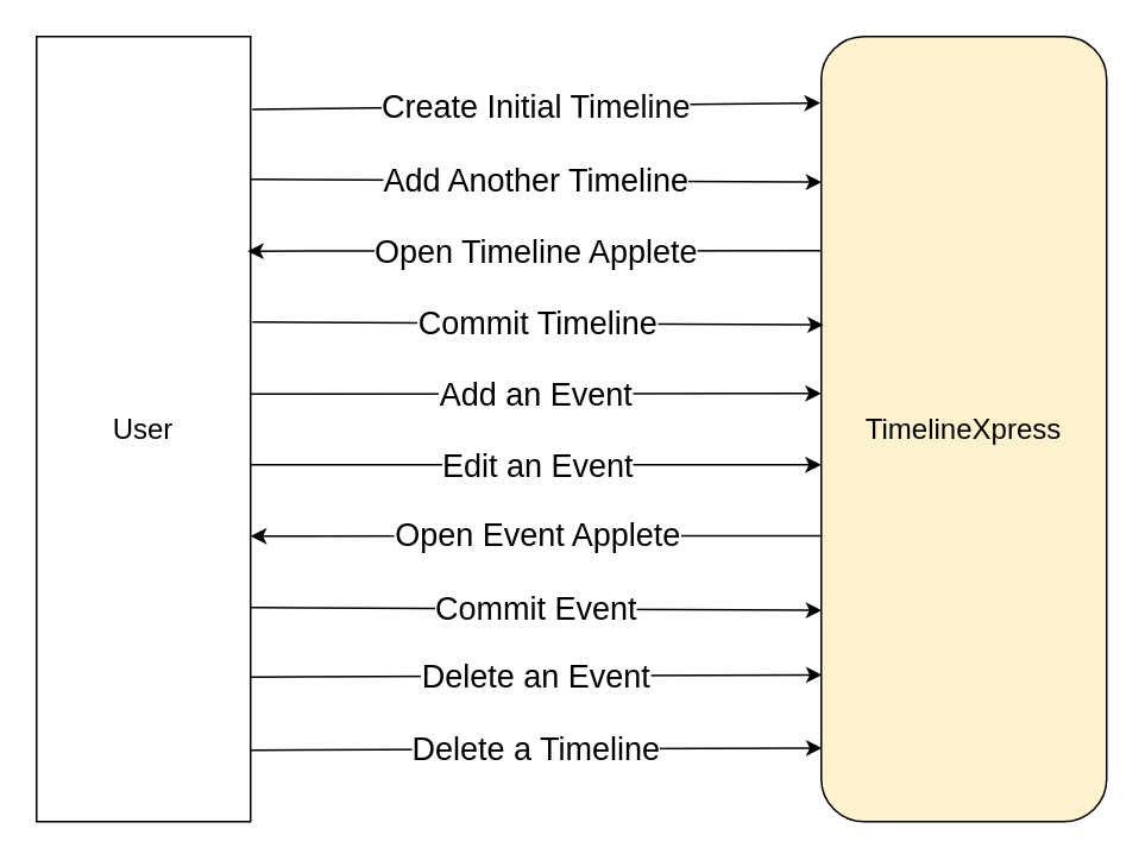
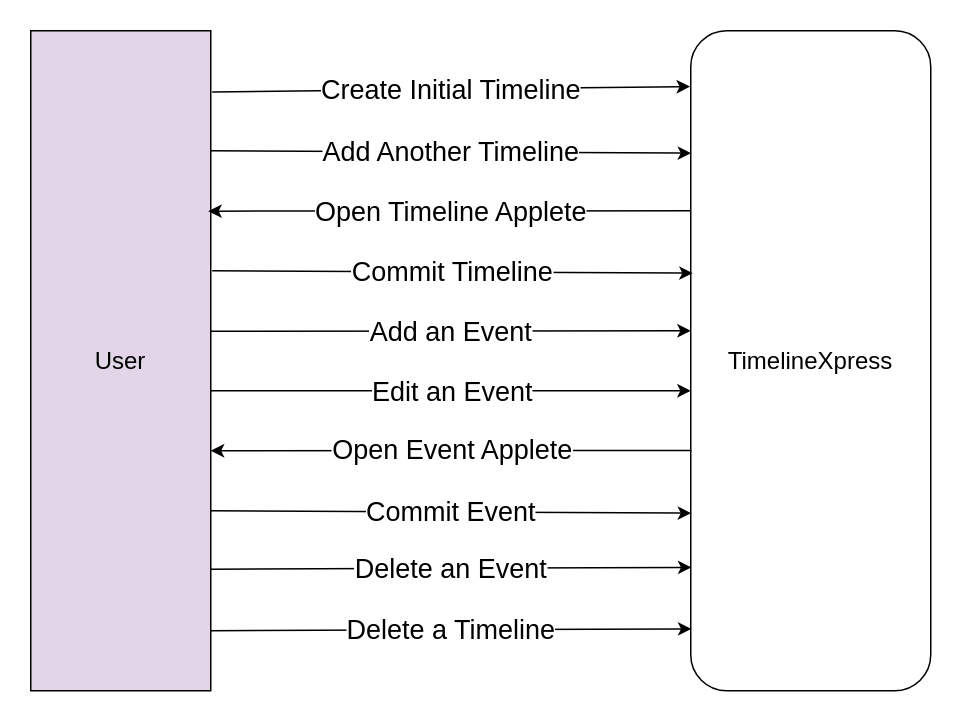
  <mxCell id="0" />
  <mxCell id="1" parent="0" />
- <mxCell id="2" value="&lt;font size=&quot;3&quot;&gt;TimelineXpress&lt;/font&gt;" style="rounded=1;whiteSpace=wrap;html=1;fillColor=#fff2cc;" parent="1" vertex="1"><mxGeometry x="460" y="20" width="160" height="440" as="geometry" /></mxCell>
- <mxCell id="3" value="&lt;font size=&quot;3&quot;&gt;User&lt;/font&gt;" style="rounded=0;whiteSpace=wrap;html=1;" parent="1" vertex="1"><mxGeometry x="20" y="20" width="120" height="440" as="geometry" /></mxCell>
+ <mxCell id="2" value="&lt;font size=&quot;3&quot;&gt;TimelineXpress&lt;/font&gt;" style="rounded=1;whiteSpace=wrap;html=1;" parent="1" vertex="1"><mxGeometry x="460" y="20" width="160" height="440" as="geometry" /></mxCell>
+ <mxCell id="3" value="&lt;font size=&quot;3&quot;&gt;User&lt;/font&gt;" style="rounded=0;whiteSpace=wrap;html=1;fillColor=#e1d5e7;" parent="1" vertex="1"><mxGeometry x="20" y="20" width="120" height="440" as="geometry" /></mxCell>
  <mxCell id="4" value="" style="endArrow=classic;html=1;rounded=0;fontSize=18;exitX=1.008;exitY=0.117;exitDx=0;exitDy=0;exitPerimeter=0;entryX=-0.003;entryY=0.108;entryDx=0;entryDy=0;entryPerimeter=0;" parent="1" edge="1"><mxGeometry relative="1" as="geometry"><mxPoint x="140.96" y="60.8" as="sourcePoint" /><mxPoint x="459.52" y="57.2" as="targetPoint" /></mxGeometry></mxCell>
  <mxCell id="5" value="Create Initial Timeline" style="edgeLabel;resizable=0;html=1;align=center;verticalAlign=middle;fontSize=18;" parent="4" connectable="0" vertex="1"><mxGeometry relative="1" as="geometry" /></mxCell>
  <mxCell id="6" value="" style="endArrow=classic;html=1;rounded=0;fontSize=18;exitX=1;exitY=0.226;exitDx=0;exitDy=0;exitPerimeter=0;" parent="1" edge="1"><mxGeometry relative="1" as="geometry"><mxPoint x="140" y="220.36" as="sourcePoint" /><mxPoint x="460" y="220" as="targetPoint" /></mxGeometry></mxCell>
  <mxCell id="7" value="Add an Event" style="edgeLabel;resizable=0;html=1;align=center;verticalAlign=middle;fontSize=18;" parent="6" connectable="0" vertex="1"><mxGeometry relative="1" as="geometry" /></mxCell>
  <mxCell id="8" value="" style="endArrow=classic;html=1;rounded=0;fontSize=18;" parent="1" edge="1"><mxGeometry relative="1" as="geometry"><mxPoint x="140" y="260" as="sourcePoint" /><mxPoint x="460" y="260" as="targetPoint" /></mxGeometry></mxCell>
  <mxCell id="9" value="Edit an Event" style="edgeLabel;resizable=0;html=1;align=center;verticalAlign=middle;fontSize=18;" parent="8" connectable="0" vertex="1"><mxGeometry relative="1" as="geometry" /></mxCell>
  <mxCell id="10" value="" style="endArrow=classic;html=1;rounded=0;fontSize=18;entryX=0.003;entryY=0.441;entryDx=0;entryDy=0;entryPerimeter=0;" parent="1" edge="1"><mxGeometry relative="1" as="geometry"><mxPoint x="140" y="379" as="sourcePoint" /><mxPoint x="460.48" y="377.76" as="targetPoint" /></mxGeometry></mxCell>
  <mxCell id="11" value="Delete an Event" style="edgeLabel;resizable=0;html=1;align=center;verticalAlign=middle;fontSize=18;" parent="10" connectable="0" vertex="1"><mxGeometry relative="1" as="geometry" /></mxCell>
  <mxCell id="12" value="" style="endArrow=classic;html=1;rounded=0;fontSize=18;entryX=0.002;entryY=0.56;entryDx=0;entryDy=0;entryPerimeter=0;" parent="1" edge="1"><mxGeometry relative="1" as="geometry"><mxPoint x="140" y="100" as="sourcePoint" /><mxPoint x="460.32" y="101.6" as="targetPoint" /></mxGeometry></mxCell>
  <mxCell id="13" value="Add Another Timeline" style="edgeLabel;resizable=0;html=1;align=center;verticalAlign=middle;fontSize=18;" parent="12" connectable="0" vertex="1"><mxGeometry relative="1" as="geometry" /></mxCell>
  <mxCell id="14" value="" style="endArrow=classic;html=1;rounded=0;entryX=0.986;entryY=0.223;entryDx=0;entryDy=0;entryPerimeter=0;" parent="1" edge="1"><mxGeometry relative="1" as="geometry"><mxPoint x="460" y="140" as="sourcePoint" /><mxPoint x="138.32" y="140.28" as="targetPoint" /></mxGeometry></mxCell>
  <mxCell id="15" value="&lt;font style=&quot;font-size: 18px;&quot;&gt;Open Timeline Applete&lt;/font&gt;" style="edgeLabel;resizable=0;html=1;;align=center;verticalAlign=middle;" parent="14" connectable="0" vertex="1"><mxGeometry relative="1" as="geometry" /></mxCell>
  <mxCell id="16" value="" style="endArrow=classic;html=1;rounded=0;entryX=0.986;entryY=0.223;entryDx=0;entryDy=0;entryPerimeter=0;exitX=0.003;exitY=0.555;exitDx=0;exitDy=0;exitPerimeter=0;" parent="1" edge="1"><mxGeometry relative="1" as="geometry"><mxPoint x="460.48" y="299.8" as="sourcePoint" /><mxPoint x="140" y="300" as="targetPoint" /></mxGeometry></mxCell>
  <mxCell id="17" value="&lt;font style=&quot;font-size: 18px;&quot;&gt;Open Event Applete&lt;/font&gt;" style="edgeLabel;resizable=0;html=1;;align=center;verticalAlign=middle;" parent="16" connectable="0" vertex="1"><mxGeometry relative="1" as="geometry" /></mxCell>
  <mxCell id="18" value="" style="endArrow=classic;html=1;rounded=0;fontSize=18;entryX=0.002;entryY=0.56;entryDx=0;entryDy=0;entryPerimeter=0;" parent="1" edge="1"><mxGeometry relative="1" as="geometry"><mxPoint x="141" y="180" as="sourcePoint" /><mxPoint x="461.32" y="181.6" as="targetPoint" /></mxGeometry></mxCell>
  <mxCell id="19" value="Commit Timeline" style="edgeLabel;resizable=0;html=1;align=center;verticalAlign=middle;fontSize=18;" parent="18" connectable="0" vertex="1"><mxGeometry relative="1" as="geometry" /></mxCell>
  <mxCell id="20" value="" style="endArrow=classic;html=1;rounded=0;fontSize=18;entryX=0.002;entryY=0.56;entryDx=0;entryDy=0;entryPerimeter=0;" parent="1" edge="1"><mxGeometry relative="1" as="geometry"><mxPoint x="140" y="340" as="sourcePoint" /><mxPoint x="460.32" y="341.6" as="targetPoint" /></mxGeometry></mxCell>
  <mxCell id="21" value="Commit Event" style="edgeLabel;resizable=0;html=1;align=center;verticalAlign=middle;fontSize=18;" parent="20" connectable="0" vertex="1"><mxGeometry relative="1" as="geometry" /></mxCell>
  <mxCell id="22" value="" style="endArrow=classic;html=1;rounded=0;fontSize=18;entryX=0.003;entryY=0.441;entryDx=0;entryDy=0;entryPerimeter=0;" parent="1" edge="1"><mxGeometry relative="1" as="geometry"><mxPoint x="140" y="420" as="sourcePoint" /><mxPoint x="460.48" y="418.76" as="targetPoint" /></mxGeometry></mxCell>
  <mxCell id="23" value="Delete a Timeline" style="edgeLabel;resizable=0;html=1;align=center;verticalAlign=middle;fontSize=18;" parent="22" connectable="0" vertex="1"><mxGeometry relative="1" as="geometry" /></mxCell>
